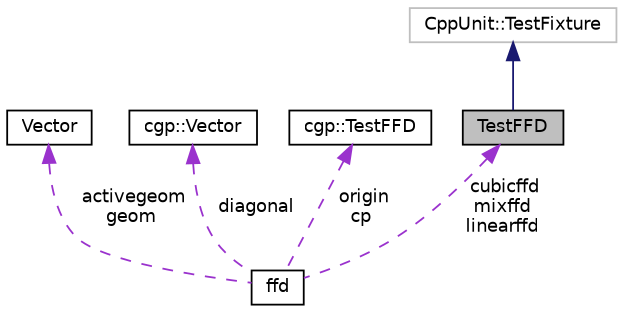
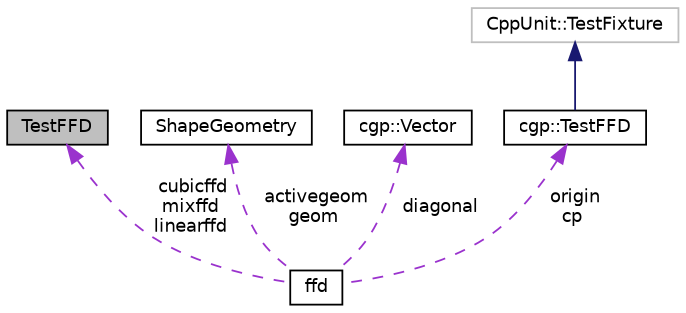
  digraph {
    node [color=black fillcolor=white fontname=Helvetica fontsize=10 shape=record style=filled]
    edge [color=darkorchid3 dir=back fontname=Helvetica fontsize=10 labelfontname=Helvetica labelfontsize=10 style=dashed]
    n1 [fillcolor=grey75 fontcolor=black height=0.2 label=TestFFD width=0.4]
    n2 [height=0.2 label=ffd width=0.4]
    n3 [color=grey75 height=0.2 label="CppUnit::TestFixture" width=0.4]
-   n4 [height=0.2 label=Vector width=0.4]
+   n4 [height=0.2 label=ShapeGeometry width=0.4]
    n5 [height=0.2 label="cgp::Vector" width=0.4]
    n6 [height=0.2 label="cgp::TestFFD" width=0.4]
    n1 -> n2 [label=" cubicffd\nmixffd\nlinearffd"]
-   n3 -> n1 [color=midnightblue style=solid]
+   n3 -> n6 [color=midnightblue style=solid]
    n4 -> n2 [label=" activegeom\ngeom"]
    n5 -> n2 [label=" diagonal"]
    n6 -> n2 [label=" origin\ncp"]
  }
